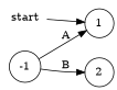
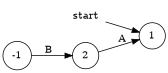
  digraph {
    rankdir=LR
    node [shape=circle]
    start [shape=plaintext]
    1
    -1
    2
    start -> 1
-   -1 -> 1 [label=A]
+   2 -> 1 [label=A]
    -1 -> 2 [label=B]
  }
